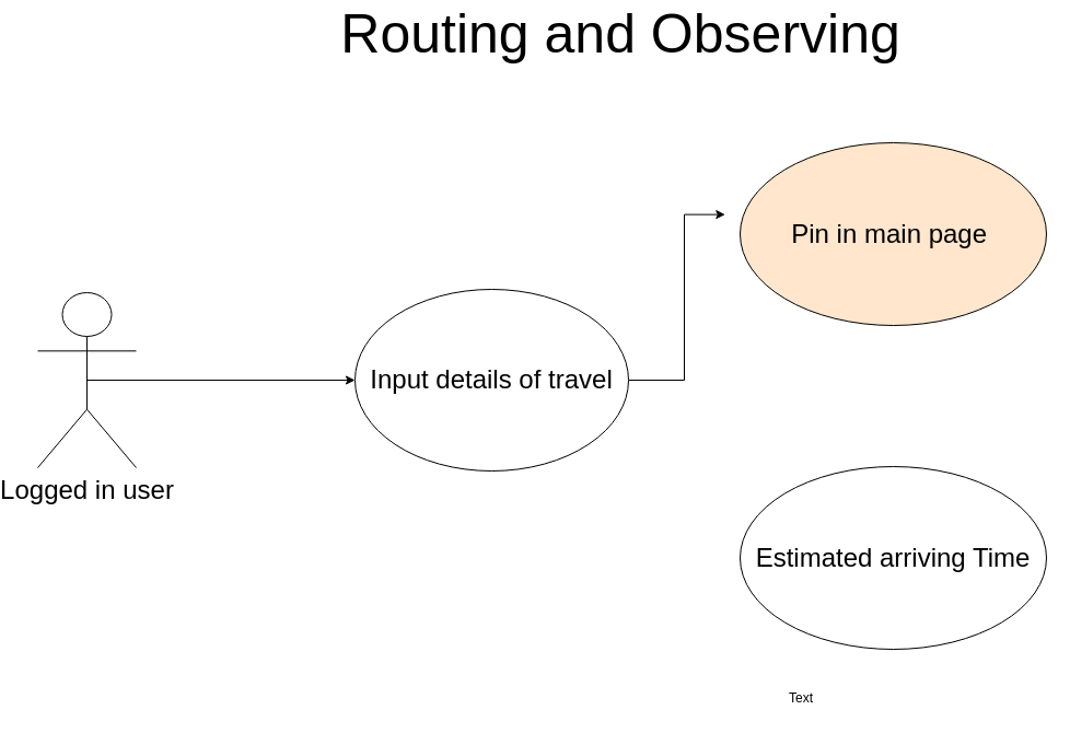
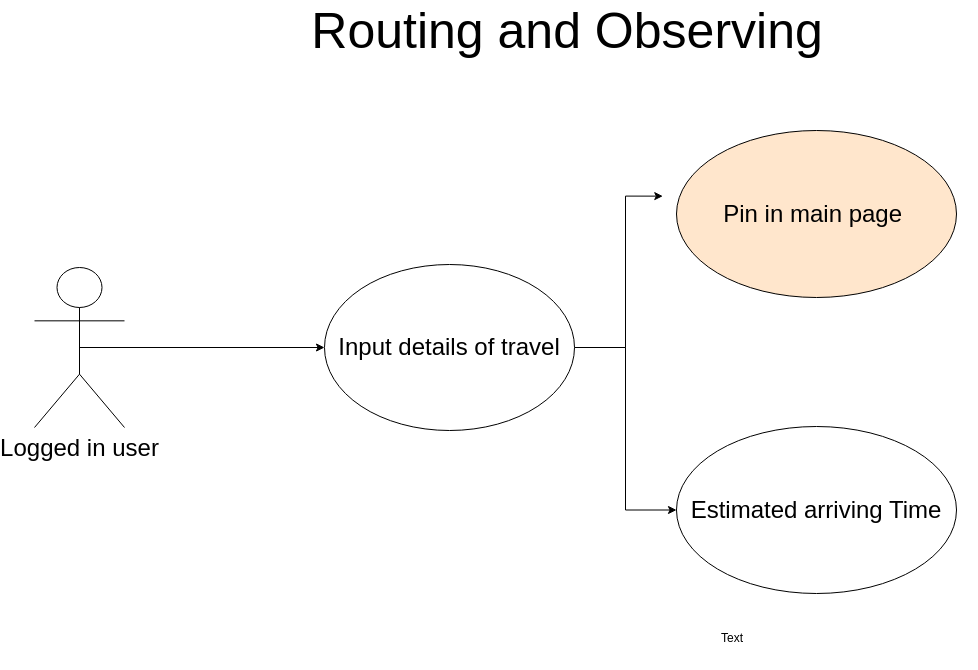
  <mxCell id="0" />
  <mxCell id="1" parent="0" />
  <mxCell id="2" style="edgeStyle=orthogonalEdgeStyle;rounded=0;orthogonalLoop=1;jettySize=auto;html=1;exitX=0.5;exitY=0.5;exitDx=0;exitDy=0;exitPerimeter=0;" edge="1" parent="1" source="3" target="6"><mxGeometry relative="1" as="geometry" /></mxCell>
  <mxCell id="3" value="Logged in user&lt;br style=&quot;font-size: 24px&quot;&gt;" style="shape=umlActor;verticalLabelPosition=bottom;labelBackgroundColor=#ffffff;verticalAlign=top;html=1;outlineConnect=0;fontSize=24;" vertex="1" parent="1"><mxGeometry x="20" y="267" width="90" height="160" as="geometry" /></mxCell>
  <mxCell id="4" style="edgeStyle=orthogonalEdgeStyle;rounded=0;orthogonalLoop=1;jettySize=auto;html=1;exitX=1;exitY=0.5;exitDx=0;exitDy=0;entryX=-0.049;entryY=0.393;entryDx=0;entryDy=0;entryPerimeter=0;" edge="1" parent="1" source="6" target="7"><mxGeometry relative="1" as="geometry" /></mxCell>
+ <mxCell id="5" style="edgeStyle=orthogonalEdgeStyle;rounded=0;orthogonalLoop=1;jettySize=auto;html=1;exitX=1;exitY=0.5;exitDx=0;exitDy=0;entryX=0;entryY=0.5;entryDx=0;entryDy=0;" edge="1" parent="1" source="6" target="10"><mxGeometry relative="1" as="geometry" /></mxCell>
  <mxCell id="6" value="Input details of travel" style="ellipse;whiteSpace=wrap;html=1;fontSize=24;" vertex="1" parent="1"><mxGeometry x="310" y="264" width="250" height="166" as="geometry" /></mxCell>
  <mxCell id="7" value="Pin in main page&amp;nbsp;" style="ellipse;whiteSpace=wrap;html=1;fontSize=24;fillColor=#ffe6cc;" vertex="1" parent="1"><mxGeometry x="662" y="130" width="280" height="167" as="geometry" /></mxCell>
  <mxCell id="8" value="&lt;font style=&quot;font-size: 50px&quot;&gt;Routing and Observing&amp;nbsp;&lt;/font&gt;" style="text;html=1;strokeColor=none;fillColor=none;align=center;verticalAlign=middle;whiteSpace=wrap;rounded=0;" vertex="1" parent="1"><mxGeometry x="270" y="20" width="580" height="20" as="geometry" /></mxCell>
  <mxCell id="9" value="Text" style="text;html=1;resizable=0;points=[];autosize=1;align=left;verticalAlign=top;spacingTop=-4;" vertex="1" parent="1"><mxGeometry x="705" y="628" width="40" height="20" as="geometry" /></mxCell>
  <mxCell id="10" value="&lt;div&gt;Estimated arriving Time&lt;/div&gt;" style="ellipse;whiteSpace=wrap;html=1;fontSize=24;" vertex="1" parent="1"><mxGeometry x="662" y="426" width="280" height="167" as="geometry" /></mxCell>
